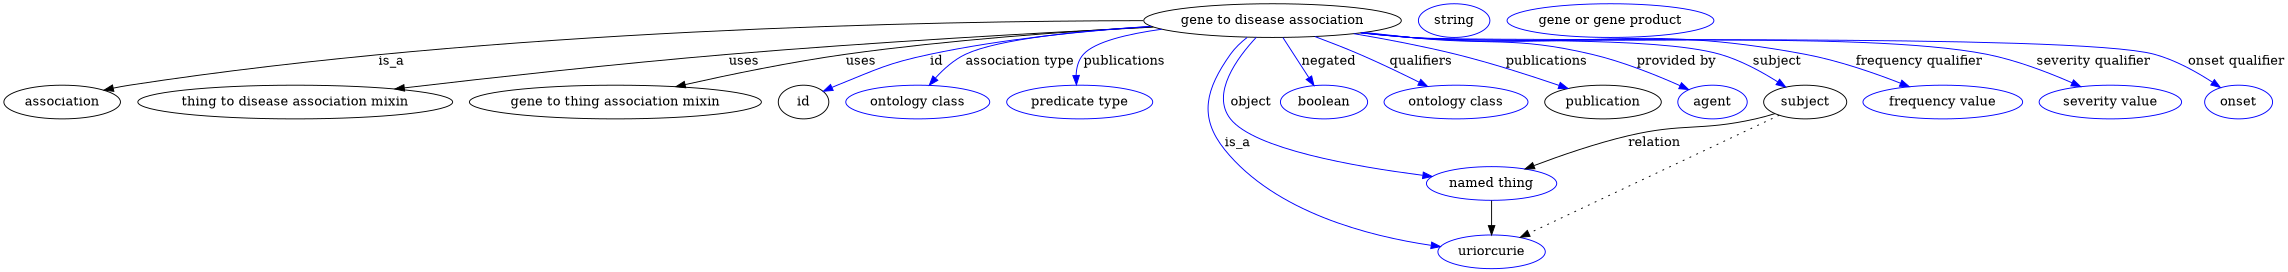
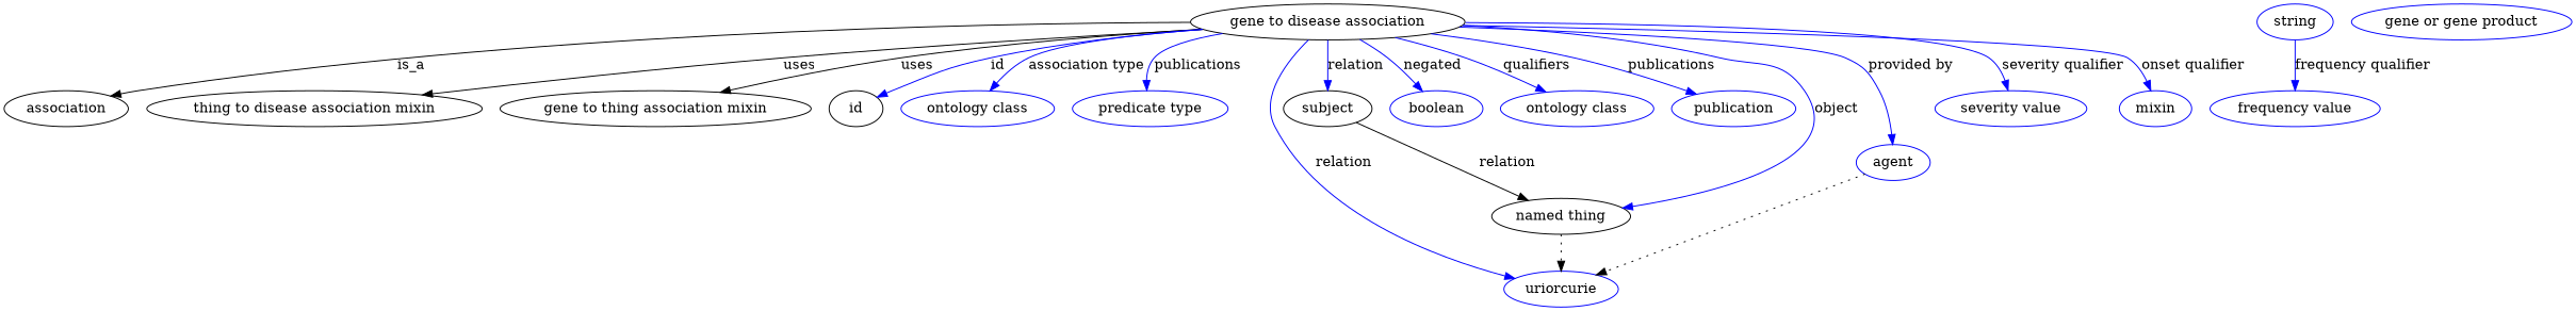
  digraph {
    node [color=blue]
    edge [color=blue style=solid]
    n1 [height=0.5 label="gene to disease association" width=2.9428 color=""]
    association [height=0.5 width=1.3902 color=""]
    "thing to disease association mixin" [height=0.5 width=3.6288 color=""]
    "gene to thing association mixin" [height=0.5 width=3.3941 color=""]
    id [height=0.5 width=0.75 color=""]
    n6 [height=0.5 label="ontology class" width=1.7151]
    n7 [height=0.5 label="predicate type" width=1.679]
-   n8 [height=0.5 label="named thing" width=1.5346]
+   n8 [color=black height=0.5 label="named thing" width=1.5346]
    n9 [height=0.5 label=uriorcurie width=1.2638]
    n10 [height=0.5 label=boolean width=1.0652]
    n11 [height=0.5 label="ontology class" width=1.7151]
-   n12 [color=black height=0.5 label=publication width=1.3902]
+   n12 [height=0.5 label=publication width=1.3902]
    n13 [height=0.5 label=agent width=0.83048]
    subject [height=0.5 width=0.99297 color=""]
    n15 [height=0.5 label="frequency value" width=1.8776]
    n16 [height=0.5 label="severity value" width=1.661]
-   n17 [height=0.5 label=onset width=0.81243]
+   n17 [height=0.5 label=mixin width=0.81243]
    n18 [height=0.5 label=string width=0.84854]
    n19 [height=0.5 label="gene or gene product" width=2.3651]
    n1 -> association [label=is_a color="" style=""]
    n1 -> "thing to disease association mixin" [label=uses color="" style=""]
    n1 -> "gene to thing association mixin" [label=uses color="" style=""]
    n1 -> id [label=id]
    n1 -> n6 [label="association type"]
    n1 -> n7 [label=publications]
    n1 -> n8 [label=object]
-   n1 -> n9 [label=is_a]
+   n1 -> n9 [label=relation]
    n1 -> n10 [label=negated]
    n1 -> n11 [label=qualifiers]
    n1 -> n12 [label=publications]
    n1 -> n13 [label="provided by"]
-   n1 -> subject [label=subject]
-   n1 -> n15 [label="frequency qualifier"]
+   n1 -> subject [label=relation]
+   n18 -> n15 [label="frequency qualifier"]
    n1 -> n16 [label="severity qualifier"]
    n1 -> n17 [label="onset qualifier"]
-   n8 -> n9 [color=""]
+   n8 -> n9 [style=dotted color=""]
    subject -> n8 [label=relation color="" style=""]
-   subject -> n9 [style=dotted color=""]
+   n13 -> n9 [style=dotted color=""]
  }
